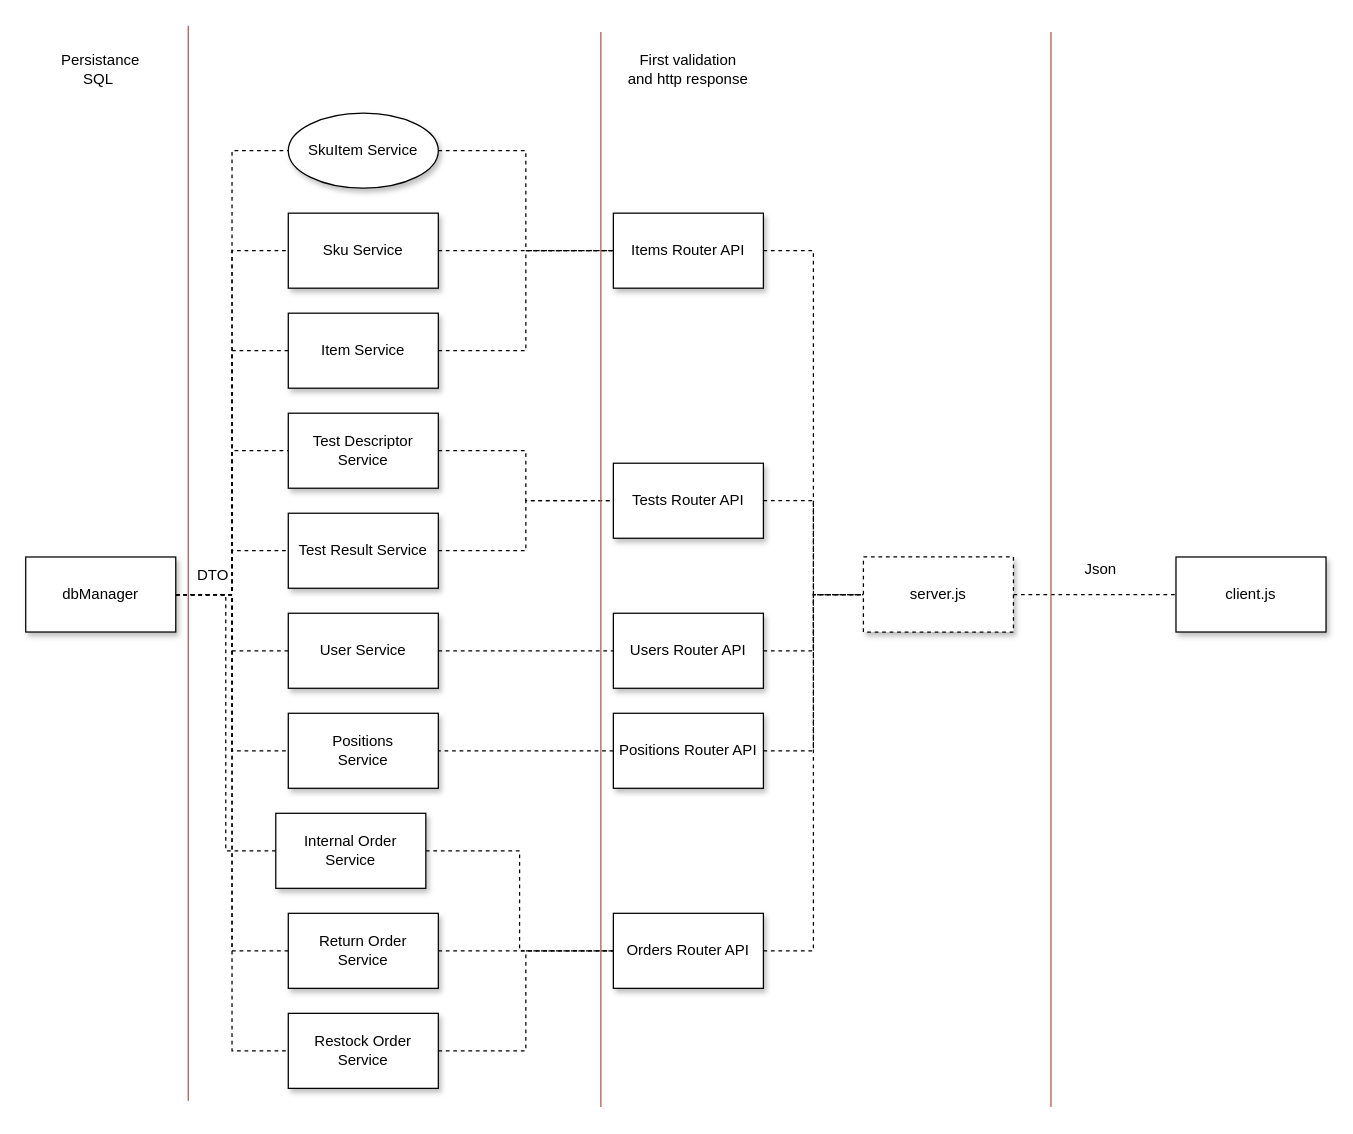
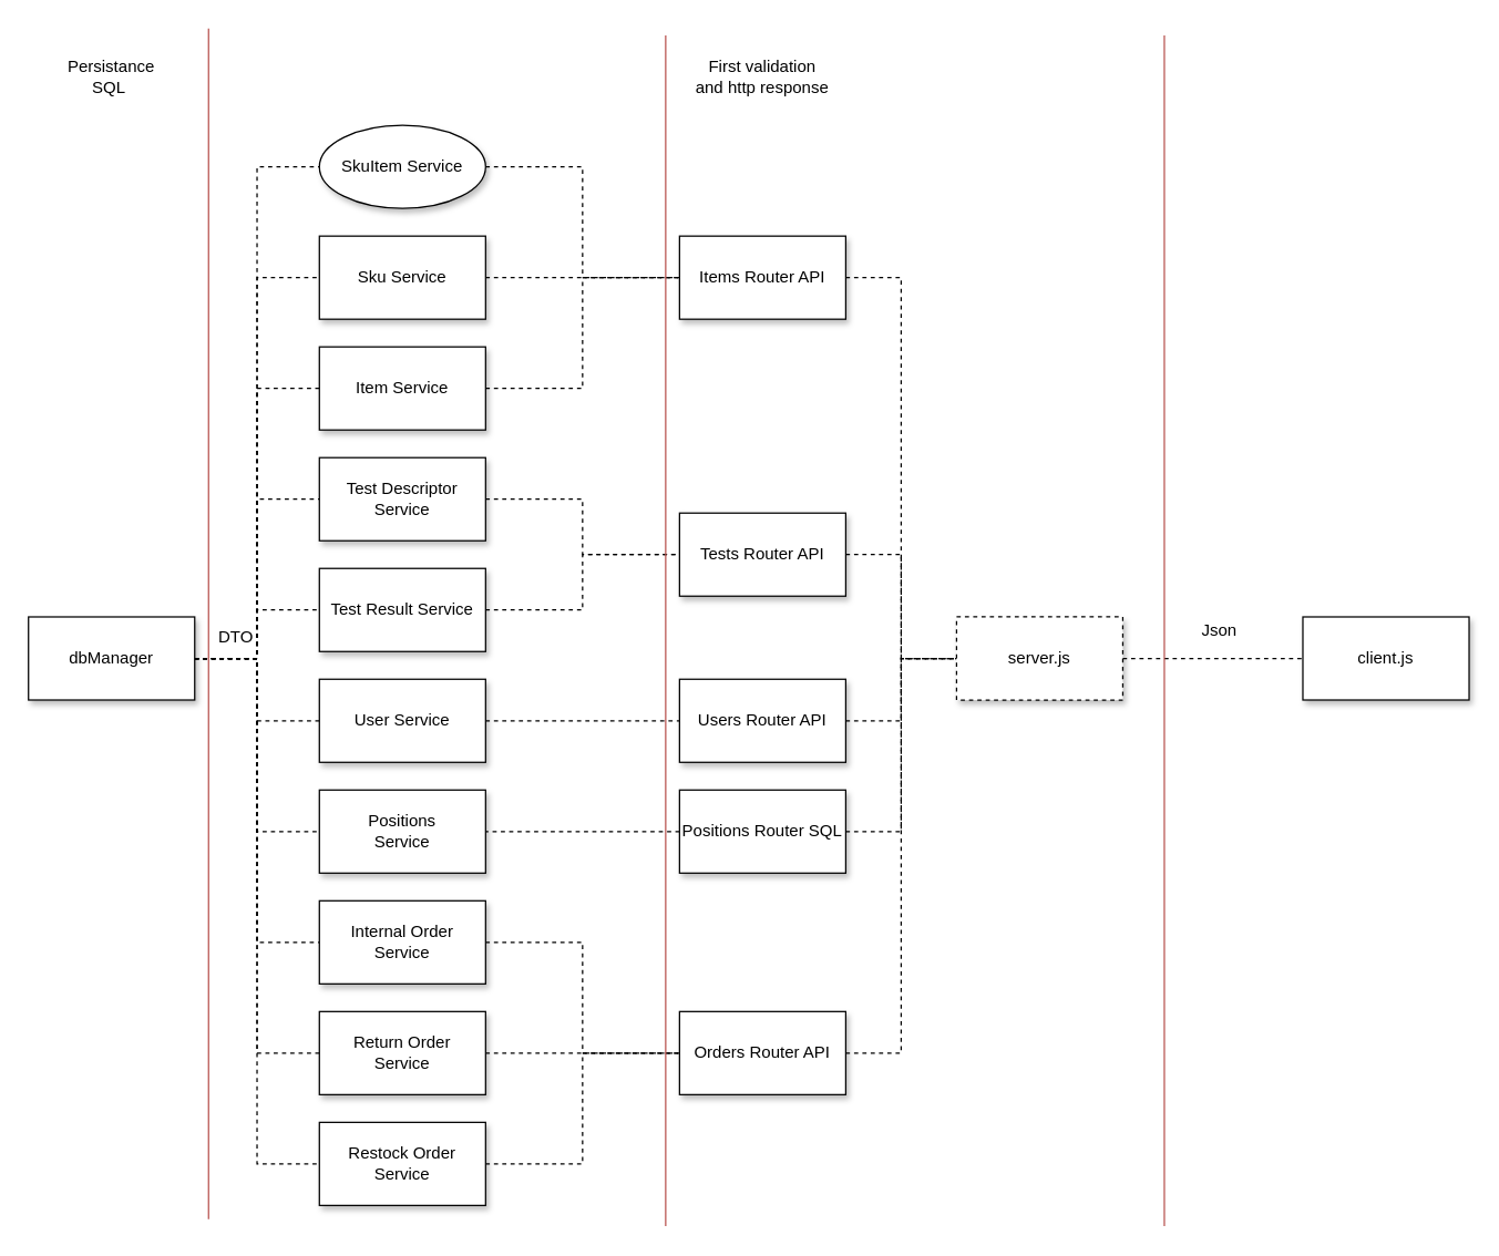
  <mxCell id="0" />
  <mxCell id="1" parent="0" />
  <mxCell id="2" style="edgeStyle=orthogonalEdgeStyle;rounded=0;orthogonalLoop=1;jettySize=auto;html=1;exitX=1;exitY=0.5;exitDx=0;exitDy=0;entryX=0;entryY=0.5;entryDx=0;entryDy=0;dashed=1;endArrow=none;endFill=0;" edge="1" parent="1" source="12" target="23"><mxGeometry relative="1" as="geometry" /></mxCell>
  <mxCell id="3" style="edgeStyle=orthogonalEdgeStyle;rounded=0;orthogonalLoop=1;jettySize=auto;html=1;exitX=1;exitY=0.5;exitDx=0;exitDy=0;entryX=0;entryY=0.5;entryDx=0;entryDy=0;dashed=1;endArrow=none;endFill=0;" edge="1" parent="1" source="12" target="21"><mxGeometry relative="1" as="geometry" /></mxCell>
  <mxCell id="4" style="edgeStyle=orthogonalEdgeStyle;rounded=0;orthogonalLoop=1;jettySize=auto;html=1;exitX=1;exitY=0.5;exitDx=0;exitDy=0;entryX=0;entryY=0.5;entryDx=0;entryDy=0;dashed=1;endArrow=none;endFill=0;" edge="1" parent="1" source="12" target="25"><mxGeometry relative="1" as="geometry" /></mxCell>
  <mxCell id="5" style="edgeStyle=orthogonalEdgeStyle;rounded=0;orthogonalLoop=1;jettySize=auto;html=1;exitX=1;exitY=0.5;exitDx=0;exitDy=0;entryX=0;entryY=0.5;entryDx=0;entryDy=0;dashed=1;endArrow=none;endFill=0;" edge="1" parent="1" source="12" target="29"><mxGeometry relative="1" as="geometry" /></mxCell>
  <mxCell id="6" style="edgeStyle=orthogonalEdgeStyle;rounded=0;orthogonalLoop=1;jettySize=auto;html=1;exitX=1;exitY=0.5;exitDx=0;exitDy=0;entryX=0;entryY=0.5;entryDx=0;entryDy=0;dashed=1;endArrow=none;endFill=0;" edge="1" parent="1" source="12" target="31"><mxGeometry relative="1" as="geometry" /></mxCell>
  <mxCell id="7" style="edgeStyle=orthogonalEdgeStyle;rounded=0;orthogonalLoop=1;jettySize=auto;html=1;exitX=1;exitY=0.5;exitDx=0;exitDy=0;entryX=0;entryY=0.5;entryDx=0;entryDy=0;dashed=1;endArrow=none;endFill=0;" edge="1" parent="1" source="12" target="27"><mxGeometry relative="1" as="geometry" /></mxCell>
  <mxCell id="8" style="edgeStyle=orthogonalEdgeStyle;rounded=0;orthogonalLoop=1;jettySize=auto;html=1;exitX=1;exitY=0.5;exitDx=0;exitDy=0;entryX=0;entryY=0.5;entryDx=0;entryDy=0;dashed=1;endArrow=none;endFill=0;" edge="1" parent="1" source="12" target="19"><mxGeometry relative="1" as="geometry" /></mxCell>
  <mxCell id="9" style="edgeStyle=orthogonalEdgeStyle;rounded=0;orthogonalLoop=1;jettySize=auto;html=1;exitX=1;exitY=0.5;exitDx=0;exitDy=0;entryX=0;entryY=0.5;entryDx=0;entryDy=0;dashed=1;endArrow=none;endFill=0;" edge="1" parent="1" source="12" target="14"><mxGeometry relative="1" as="geometry" /></mxCell>
  <mxCell id="10" style="edgeStyle=orthogonalEdgeStyle;rounded=0;orthogonalLoop=1;jettySize=auto;html=1;exitX=1;exitY=0.5;exitDx=0;exitDy=0;entryX=0;entryY=0.5;entryDx=0;entryDy=0;dashed=1;endArrow=none;endFill=0;" edge="1" parent="1" source="12" target="18"><mxGeometry relative="1" as="geometry" /></mxCell>
  <mxCell id="11" style="edgeStyle=orthogonalEdgeStyle;rounded=0;orthogonalLoop=1;jettySize=auto;html=1;exitX=1;exitY=0.5;exitDx=0;exitDy=0;entryX=0;entryY=0.5;entryDx=0;entryDy=0;dashed=1;endArrow=none;endFill=0;" edge="1" parent="1" source="12" target="16"><mxGeometry relative="1" as="geometry" /></mxCell>
  <mxCell id="12" value="dbManager" style="rounded=0;whiteSpace=wrap;html=1;shadow=1;glass=0;spacing=5;" vertex="1" parent="1"><mxGeometry x="20" y="445" width="120" height="60" as="geometry" /></mxCell>
  <mxCell id="13" style="edgeStyle=orthogonalEdgeStyle;rounded=0;orthogonalLoop=1;jettySize=auto;html=1;exitX=1;exitY=0.5;exitDx=0;exitDy=0;entryX=0;entryY=0.5;entryDx=0;entryDy=0;dashed=1;endArrow=none;endFill=0;" edge="1" parent="1" source="14" target="42"><mxGeometry relative="1" as="geometry" /></mxCell>
- <mxCell id="14" value="Internal Order Service" style="rounded=0;whiteSpace=wrap;html=1;shadow=1;spacing=5;" vertex="1" parent="1"><mxGeometry x="220" y="650" width="120" height="60" as="geometry" /></mxCell>
+ <mxCell id="14" value="Internal Order Service" style="rounded=0;whiteSpace=wrap;html=1;shadow=1;spacing=5;" vertex="1" parent="1"><mxGeometry x="230" y="650" width="120" height="60" as="geometry" /></mxCell>
  <mxCell id="15" style="edgeStyle=orthogonalEdgeStyle;rounded=0;orthogonalLoop=1;jettySize=auto;html=1;exitX=1;exitY=0.5;exitDx=0;exitDy=0;entryX=0;entryY=0.5;entryDx=0;entryDy=0;dashed=1;endArrow=none;endFill=0;" edge="1" parent="1" source="16" target="42"><mxGeometry relative="1" as="geometry" /></mxCell>
  <mxCell id="16" value="Restock Order Service" style="rounded=0;whiteSpace=wrap;html=1;shadow=1;spacing=5;" vertex="1" parent="1"><mxGeometry x="230" y="810" width="120" height="60" as="geometry" /></mxCell>
  <mxCell id="17" style="edgeStyle=orthogonalEdgeStyle;rounded=0;orthogonalLoop=1;jettySize=auto;html=1;exitX=1;exitY=0.5;exitDx=0;exitDy=0;dashed=1;endArrow=none;endFill=0;" edge="1" parent="1" source="18"><mxGeometry relative="1" as="geometry"><mxPoint x="490" y="760" as="targetPoint" /></mxGeometry></mxCell>
  <mxCell id="18" value="Return Order Service" style="rounded=0;whiteSpace=wrap;html=1;shadow=1;spacing=5;" vertex="1" parent="1"><mxGeometry x="230" y="730" width="120" height="60" as="geometry" /></mxCell>
  <mxCell id="19" value="Positions &lt;br&gt;Service" style="rounded=0;whiteSpace=wrap;html=1;shadow=1;spacing=5;" vertex="1" parent="1"><mxGeometry x="230" y="570" width="120" height="60" as="geometry" /></mxCell>
  <mxCell id="20" style="edgeStyle=orthogonalEdgeStyle;rounded=0;orthogonalLoop=1;jettySize=auto;html=1;exitX=1;exitY=0.5;exitDx=0;exitDy=0;dashed=1;endArrow=none;endFill=0;" edge="1" parent="1" source="21"><mxGeometry relative="1" as="geometry"><mxPoint x="490" y="200" as="targetPoint" /></mxGeometry></mxCell>
  <mxCell id="21" value="Sku Service" style="rounded=0;whiteSpace=wrap;html=1;shadow=1;spacing=5;" vertex="1" parent="1"><mxGeometry x="230" y="170" width="120" height="60" as="geometry" /></mxCell>
  <mxCell id="22" style="edgeStyle=orthogonalEdgeStyle;rounded=0;orthogonalLoop=1;jettySize=auto;html=1;exitX=1;exitY=0.5;exitDx=0;exitDy=0;entryX=0;entryY=0.5;entryDx=0;entryDy=0;dashed=1;endArrow=none;endFill=0;" edge="1" parent="1" source="23" target="33"><mxGeometry relative="1" as="geometry" /></mxCell>
  <mxCell id="23" value="SkuItem Service" style="ellipse;whiteSpace=wrap;html=1;shadow=1;spacing=5;" vertex="1" parent="1"><mxGeometry x="230" y="90" width="120" height="60" as="geometry" /></mxCell>
  <mxCell id="24" style="edgeStyle=orthogonalEdgeStyle;rounded=0;orthogonalLoop=1;jettySize=auto;html=1;exitX=1;exitY=0.5;exitDx=0;exitDy=0;entryX=0;entryY=0.5;entryDx=0;entryDy=0;dashed=1;endArrow=none;endFill=0;" edge="1" parent="1" source="25" target="33"><mxGeometry relative="1" as="geometry" /></mxCell>
  <mxCell id="25" value="Item Service" style="rounded=0;whiteSpace=wrap;html=1;shadow=1;spacing=5;" vertex="1" parent="1"><mxGeometry x="230" y="250" width="120" height="60" as="geometry" /></mxCell>
  <mxCell id="26" style="edgeStyle=orthogonalEdgeStyle;rounded=0;orthogonalLoop=1;jettySize=auto;html=1;exitX=1;exitY=0.5;exitDx=0;exitDy=0;entryX=0;entryY=0.5;entryDx=0;entryDy=0;dashed=1;endArrow=none;endFill=0;" edge="1" parent="1" source="27" target="37"><mxGeometry relative="1" as="geometry" /></mxCell>
  <mxCell id="27" value="User Service" style="rounded=0;whiteSpace=wrap;html=1;shadow=1;spacing=5;" vertex="1" parent="1"><mxGeometry x="230" y="490" width="120" height="60" as="geometry" /></mxCell>
  <mxCell id="28" style="edgeStyle=orthogonalEdgeStyle;rounded=0;orthogonalLoop=1;jettySize=auto;html=1;exitX=1;exitY=0.5;exitDx=0;exitDy=0;entryX=0;entryY=0.5;entryDx=0;entryDy=0;dashed=1;endArrow=none;endFill=0;" edge="1" parent="1" source="29" target="35"><mxGeometry relative="1" as="geometry" /></mxCell>
  <mxCell id="29" value="Test Descriptor Service" style="rounded=0;whiteSpace=wrap;html=1;shadow=1;spacing=5;" vertex="1" parent="1"><mxGeometry x="230" y="330" width="120" height="60" as="geometry" /></mxCell>
  <mxCell id="30" style="edgeStyle=orthogonalEdgeStyle;rounded=0;orthogonalLoop=1;jettySize=auto;html=1;exitX=1;exitY=0.5;exitDx=0;exitDy=0;entryX=0;entryY=0.5;entryDx=0;entryDy=0;dashed=1;endArrow=none;endFill=0;" edge="1" parent="1" source="31" target="35"><mxGeometry relative="1" as="geometry" /></mxCell>
  <mxCell id="31" value="Test Result Service" style="rounded=0;whiteSpace=wrap;html=1;shadow=1;spacing=5;" vertex="1" parent="1"><mxGeometry x="230" y="410" width="120" height="60" as="geometry" /></mxCell>
  <mxCell id="32" style="edgeStyle=orthogonalEdgeStyle;rounded=0;orthogonalLoop=1;jettySize=auto;html=1;exitX=1;exitY=0.5;exitDx=0;exitDy=0;entryX=0;entryY=0.5;entryDx=0;entryDy=0;dashed=1;endArrow=none;endFill=0;" edge="1" parent="1" source="33" target="44"><mxGeometry relative="1" as="geometry" /></mxCell>
  <mxCell id="33" value="Items Router API" style="rounded=0;whiteSpace=wrap;html=1;shadow=1;glass=0;" vertex="1" parent="1"><mxGeometry x="490" y="170" width="120" height="60" as="geometry" /></mxCell>
  <mxCell id="34" style="edgeStyle=orthogonalEdgeStyle;rounded=0;orthogonalLoop=1;jettySize=auto;html=1;exitX=1;exitY=0.5;exitDx=0;exitDy=0;entryX=0;entryY=0.5;entryDx=0;entryDy=0;dashed=1;endArrow=none;endFill=0;" edge="1" parent="1" source="35" target="44"><mxGeometry relative="1" as="geometry" /></mxCell>
  <mxCell id="35" value="Tests Router API" style="rounded=0;whiteSpace=wrap;html=1;shadow=1;glass=0;" vertex="1" parent="1"><mxGeometry x="490" y="370" width="120" height="60" as="geometry" /></mxCell>
  <mxCell id="36" style="edgeStyle=orthogonalEdgeStyle;rounded=0;orthogonalLoop=1;jettySize=auto;html=1;exitX=1;exitY=0.5;exitDx=0;exitDy=0;entryX=0;entryY=0.5;entryDx=0;entryDy=0;dashed=1;endArrow=none;endFill=0;" edge="1" parent="1" source="37" target="44"><mxGeometry relative="1" as="geometry" /></mxCell>
  <mxCell id="37" value="Users Router API" style="rounded=0;whiteSpace=wrap;html=1;shadow=1;glass=0;" vertex="1" parent="1"><mxGeometry x="490" y="490" width="120" height="60" as="geometry" /></mxCell>
  <mxCell id="38" style="edgeStyle=orthogonalEdgeStyle;rounded=0;orthogonalLoop=1;jettySize=auto;html=1;exitX=0;exitY=0.5;exitDx=0;exitDy=0;entryX=1;entryY=0.5;entryDx=0;entryDy=0;dashed=1;endArrow=none;endFill=0;" edge="1" parent="1" source="40" target="19"><mxGeometry relative="1" as="geometry" /></mxCell>
  <mxCell id="39" style="edgeStyle=orthogonalEdgeStyle;rounded=0;orthogonalLoop=1;jettySize=auto;html=1;exitX=1;exitY=0.5;exitDx=0;exitDy=0;entryX=0;entryY=0.5;entryDx=0;entryDy=0;dashed=1;endArrow=none;endFill=0;" edge="1" parent="1" source="40" target="44"><mxGeometry relative="1" as="geometry" /></mxCell>
- <mxCell id="40" value="Positions Router API" style="rounded=0;whiteSpace=wrap;html=1;shadow=1;glass=0;" vertex="1" parent="1"><mxGeometry x="490" y="570" width="120" height="60" as="geometry" /></mxCell>
+ <mxCell id="40" value="Positions Router SQL" style="rounded=0;whiteSpace=wrap;html=1;shadow=1;glass=0;" vertex="1" parent="1"><mxGeometry x="490" y="570" width="120" height="60" as="geometry" /></mxCell>
  <mxCell id="41" style="edgeStyle=orthogonalEdgeStyle;rounded=0;orthogonalLoop=1;jettySize=auto;html=1;exitX=1;exitY=0.5;exitDx=0;exitDy=0;dashed=1;endArrow=none;endFill=0;entryX=0;entryY=0.5;entryDx=0;entryDy=0;" edge="1" parent="1" source="42" target="44"><mxGeometry relative="1" as="geometry"><mxPoint x="660" y="680" as="targetPoint" /></mxGeometry></mxCell>
  <mxCell id="42" value="Orders Router API" style="rounded=0;whiteSpace=wrap;html=1;shadow=1;glass=0;" vertex="1" parent="1"><mxGeometry x="490" y="730" width="120" height="60" as="geometry" /></mxCell>
  <mxCell id="43" style="edgeStyle=orthogonalEdgeStyle;rounded=0;orthogonalLoop=1;jettySize=auto;html=1;exitX=1;exitY=0.5;exitDx=0;exitDy=0;entryX=0;entryY=0.5;entryDx=0;entryDy=0;dashed=1;endArrow=none;endFill=0;" edge="1" parent="1" source="44" target="45"><mxGeometry relative="1" as="geometry" /></mxCell>
  <mxCell id="44" value="server.js" style="rounded=0;whiteSpace=wrap;html=1;shadow=1;glass=0;dashed=1;" vertex="1" parent="1"><mxGeometry x="690" y="445" width="120" height="60" as="geometry" /></mxCell>
  <mxCell id="45" value="client.js" style="rounded=0;whiteSpace=wrap;html=1;shadow=1;glass=0;" vertex="1" parent="1"><mxGeometry x="940" y="445" width="120" height="60" as="geometry" /></mxCell>
  <mxCell id="46" value="Persistance SQL&amp;nbsp;" style="text;html=1;strokeColor=none;fillColor=none;align=center;verticalAlign=middle;whiteSpace=wrap;rounded=0;shadow=1;glass=0;" vertex="1" parent="1"><mxGeometry x="50" y="40" width="60" height="30" as="geometry" /></mxCell>
  <mxCell id="47" value="First validation and http response" style="text;html=1;strokeColor=none;fillColor=none;align=center;verticalAlign=middle;whiteSpace=wrap;rounded=0;shadow=1;glass=0;" vertex="1" parent="1"><mxGeometry x="500" y="40" width="100" height="30" as="geometry" /></mxCell>
  <mxCell id="48" value="Json" style="text;html=1;strokeColor=none;fillColor=none;align=center;verticalAlign=middle;whiteSpace=wrap;rounded=0;shadow=1;glass=0;" vertex="1" parent="1"><mxGeometry x="850" y="440" width="60" height="30" as="geometry" /></mxCell>
  <mxCell id="49" value="" style="endArrow=none;html=1;rounded=0;strokeWidth=1;fillColor=#f8cecc;strokeColor=#b85450;" edge="1" parent="1"><mxGeometry width="50" height="50" relative="1" as="geometry"><mxPoint x="150" y="880" as="sourcePoint" /><mxPoint x="150" y="20" as="targetPoint" /></mxGeometry></mxCell>
  <mxCell id="50" value="" style="endArrow=none;html=1;rounded=0;strokeWidth=1;fillColor=#f8cecc;strokeColor=#b85450;" edge="1" parent="1"><mxGeometry width="50" height="50" relative="1" as="geometry"><mxPoint x="480" y="885" as="sourcePoint" /><mxPoint x="480" y="25" as="targetPoint" /></mxGeometry></mxCell>
  <mxCell id="51" value="" style="endArrow=none;html=1;rounded=0;strokeWidth=1;fillColor=#f8cecc;strokeColor=#b85450;" edge="1" parent="1"><mxGeometry width="50" height="50" relative="1" as="geometry"><mxPoint x="840" y="885" as="sourcePoint" /><mxPoint x="840" y="25" as="targetPoint" /></mxGeometry></mxCell>
  <mxCell id="52" value="DTO" style="text;html=1;strokeColor=none;fillColor=none;align=center;verticalAlign=middle;whiteSpace=wrap;rounded=0;shadow=1;glass=0;" vertex="1" parent="1"><mxGeometry x="140" y="445" width="60" height="30" as="geometry" /></mxCell>
